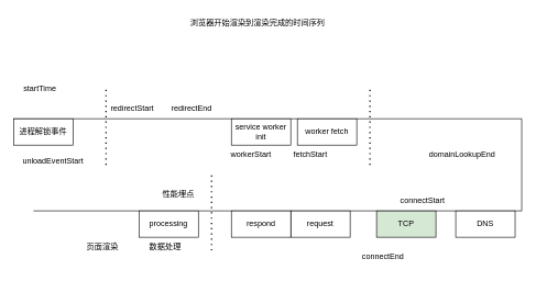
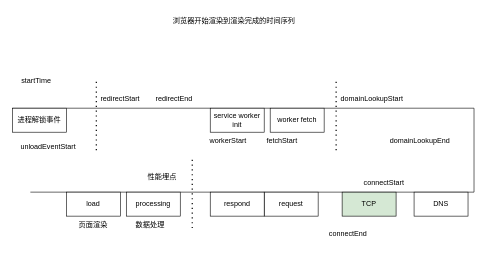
  <mxCell id="0" />
  <mxCell id="1" parent="0" />
  <mxCell id="2" value="" style="endArrow=none;html=1;rounded=0;" edge="1" parent="1"><mxGeometry width="50" height="50" relative="1" as="geometry"><mxPoint y="180" as="sourcePoint" x="20" /><mxPoint x="790" y="180" as="targetPoint" /></mxGeometry></mxCell>
  <mxCell id="3" value="进程解锁事件" style="rounded=0;whiteSpace=wrap;html=1;" vertex="1" parent="1"><mxGeometry y="180" width="90" height="40" as="geometry" x="20" /></mxCell>
  <mxCell id="4" value="浏览器开始渲染到渲染完成的时间序列" style="text;html=1;strokeColor=none;fillColor=none;align=center;verticalAlign=middle;whiteSpace=wrap;rounded=0;" vertex="1" parent="1"><mxGeometry x="280" width="220" height="30" as="geometry" y="20" /></mxCell>
  <mxCell id="5" value="startTime" style="text;html=1;strokeColor=none;fillColor=none;align=center;verticalAlign=middle;whiteSpace=wrap;rounded=0;" vertex="1" parent="1"><mxGeometry x="30" y="120" width="60" height="30" as="geometry" /></mxCell>
  <mxCell id="6" value="unloadEventStart&lt;br&gt;" style="text;html=1;strokeColor=none;fillColor=none;align=center;verticalAlign=middle;whiteSpace=wrap;rounded=0;" vertex="1" parent="1"><mxGeometry x="30" y="230" width="100" height="30" as="geometry" /></mxCell>
  <mxCell id="7" value="" style="endArrow=none;dashed=1;html=1;dashPattern=1 3;strokeWidth=2;rounded=0;" edge="1" parent="1"><mxGeometry width="50" height="50" relative="1" as="geometry"><mxPoint x="160" y="250" as="sourcePoint" /><mxPoint x="160" y="130" as="targetPoint" /></mxGeometry></mxCell>
  <mxCell id="8" value="redirectStart&lt;br&gt;" style="text;html=1;strokeColor=none;fillColor=none;align=center;verticalAlign=middle;whiteSpace=wrap;rounded=0;" vertex="1" parent="1"><mxGeometry x="160" y="150" width="80" height="30" as="geometry" /></mxCell>
  <mxCell id="9" value="redirectEnd" style="text;html=1;strokeColor=none;fillColor=none;align=center;verticalAlign=middle;whiteSpace=wrap;rounded=0;" vertex="1" parent="1"><mxGeometry x="250" y="150" width="80" height="30" as="geometry" /></mxCell>
  <mxCell id="10" value="service worker init" style="rounded=0;whiteSpace=wrap;html=1;" vertex="1" parent="1"><mxGeometry x="350" y="180" width="90" height="40" as="geometry" /></mxCell>
  <mxCell id="11" value="worker fetch" style="rounded=0;whiteSpace=wrap;html=1;" vertex="1" parent="1"><mxGeometry x="450" y="180" width="90" height="40" as="geometry" /></mxCell>
  <mxCell id="12" value="workerStart" style="text;html=1;strokeColor=none;fillColor=none;align=center;verticalAlign=middle;whiteSpace=wrap;rounded=0;" vertex="1" parent="1"><mxGeometry x="340" y="220" width="80" height="30" as="geometry" /></mxCell>
  <mxCell id="13" value="fetchStart" style="text;html=1;strokeColor=none;fillColor=none;align=center;verticalAlign=middle;whiteSpace=wrap;rounded=0;" vertex="1" parent="1"><mxGeometry x="430" y="220" width="80" height="30" as="geometry" /></mxCell>
  <mxCell id="14" value="" style="endArrow=none;dashed=1;html=1;dashPattern=1 3;strokeWidth=2;rounded=0;" edge="1" parent="1"><mxGeometry width="50" height="50" relative="1" as="geometry"><mxPoint x="560" y="250" as="sourcePoint" /><mxPoint x="560" y="130" as="targetPoint" /></mxGeometry></mxCell>
+ <mxCell id="15" value="domainLookupStart" style="text;html=1;strokeColor=none;fillColor=none;align=center;verticalAlign=middle;whiteSpace=wrap;rounded=0;" vertex="1" parent="1"><mxGeometry x="560" y="150" width="120" height="30" as="geometry" /></mxCell>
  <mxCell id="16" value="domainLookupEnd&lt;br&gt;" style="text;html=1;strokeColor=none;fillColor=none;align=center;verticalAlign=middle;whiteSpace=wrap;rounded=0;" vertex="1" parent="1"><mxGeometry x="640" y="220" width="120" height="30" as="geometry" /></mxCell>
  <mxCell id="17" value="" style="endArrow=none;html=1;rounded=0;" edge="1" parent="1"><mxGeometry width="50" height="50" relative="1" as="geometry"><mxPoint x="790" y="320" as="sourcePoint" /><mxPoint x="790" y="180" as="targetPoint" /></mxGeometry></mxCell>
  <mxCell id="18" value="" style="endArrow=none;html=1;rounded=0;" edge="1" parent="1"><mxGeometry width="50" height="50" relative="1" as="geometry"><mxPoint x="50" y="320" as="sourcePoint" /><mxPoint x="790" y="320" as="targetPoint" /></mxGeometry></mxCell>
  <mxCell id="19" value="DNS" style="rounded=0;whiteSpace=wrap;html=1;" vertex="1" parent="1"><mxGeometry x="690" y="320" width="90" height="40" as="geometry" /></mxCell>
  <mxCell id="20" value="TCP" style="rounded=0;whiteSpace=wrap;html=1;fillColor=#d5e8d4;" vertex="1" parent="1"><mxGeometry x="570" y="320" width="90" height="40" as="geometry" /></mxCell>
  <mxCell id="21" value="connectStart" style="text;html=1;strokeColor=none;fillColor=none;align=center;verticalAlign=middle;whiteSpace=wrap;rounded=0;" vertex="1" parent="1"><mxGeometry x="600" y="290" width="80" height="30" as="geometry" /></mxCell>
  <mxCell id="22" value="connectEnd" style="text;html=1;strokeColor=none;fillColor=none;align=center;verticalAlign=middle;whiteSpace=wrap;rounded=0;" vertex="1" parent="1"><mxGeometry x="540" y="375" width="80" height="30" as="geometry" /></mxCell>
  <mxCell id="23" value="request" style="rounded=0;whiteSpace=wrap;html=1;" vertex="1" parent="1"><mxGeometry x="440" y="320" width="90" height="40" as="geometry" /></mxCell>
  <mxCell id="24" value="respond" style="rounded=0;whiteSpace=wrap;html=1;" vertex="1" parent="1"><mxGeometry x="350" y="320" width="90" height="40" as="geometry" /></mxCell>
  <mxCell id="25" value="processing" style="rounded=0;whiteSpace=wrap;html=1;" vertex="1" parent="1"><mxGeometry x="210" y="320" width="90" height="40" as="geometry" /></mxCell>
+ <mxCell id="26" value="load" style="rounded=0;whiteSpace=wrap;html=1;" vertex="1" parent="1"><mxGeometry x="110" y="320" width="90" height="40" as="geometry" /></mxCell>
  <mxCell id="27" value="数据处理" style="text;html=1;strokeColor=none;fillColor=none;align=center;verticalAlign=middle;whiteSpace=wrap;rounded=0;" vertex="1" parent="1"><mxGeometry x="220" y="360" width="60" height="30" as="geometry" /></mxCell>
  <mxCell id="28" value="页面渲染" style="text;html=1;strokeColor=none;fillColor=none;align=center;verticalAlign=middle;whiteSpace=wrap;rounded=0;" vertex="1" parent="1"><mxGeometry x="115" y="360" width="80" height="30" as="geometry" /></mxCell>
  <mxCell id="29" value="" style="endArrow=none;dashed=1;html=1;dashPattern=1 3;strokeWidth=2;rounded=0;" edge="1" parent="1"><mxGeometry width="50" height="50" relative="1" as="geometry"><mxPoint x="320" y="380" as="sourcePoint" /><mxPoint x="320" y="260" as="targetPoint" /></mxGeometry></mxCell>
  <mxCell id="30" value="性能埋点" style="text;html=1;strokeColor=none;fillColor=none;align=center;verticalAlign=middle;whiteSpace=wrap;rounded=0;" vertex="1" parent="1"><mxGeometry x="230" y="280" width="80" height="30" as="geometry" /></mxCell>
